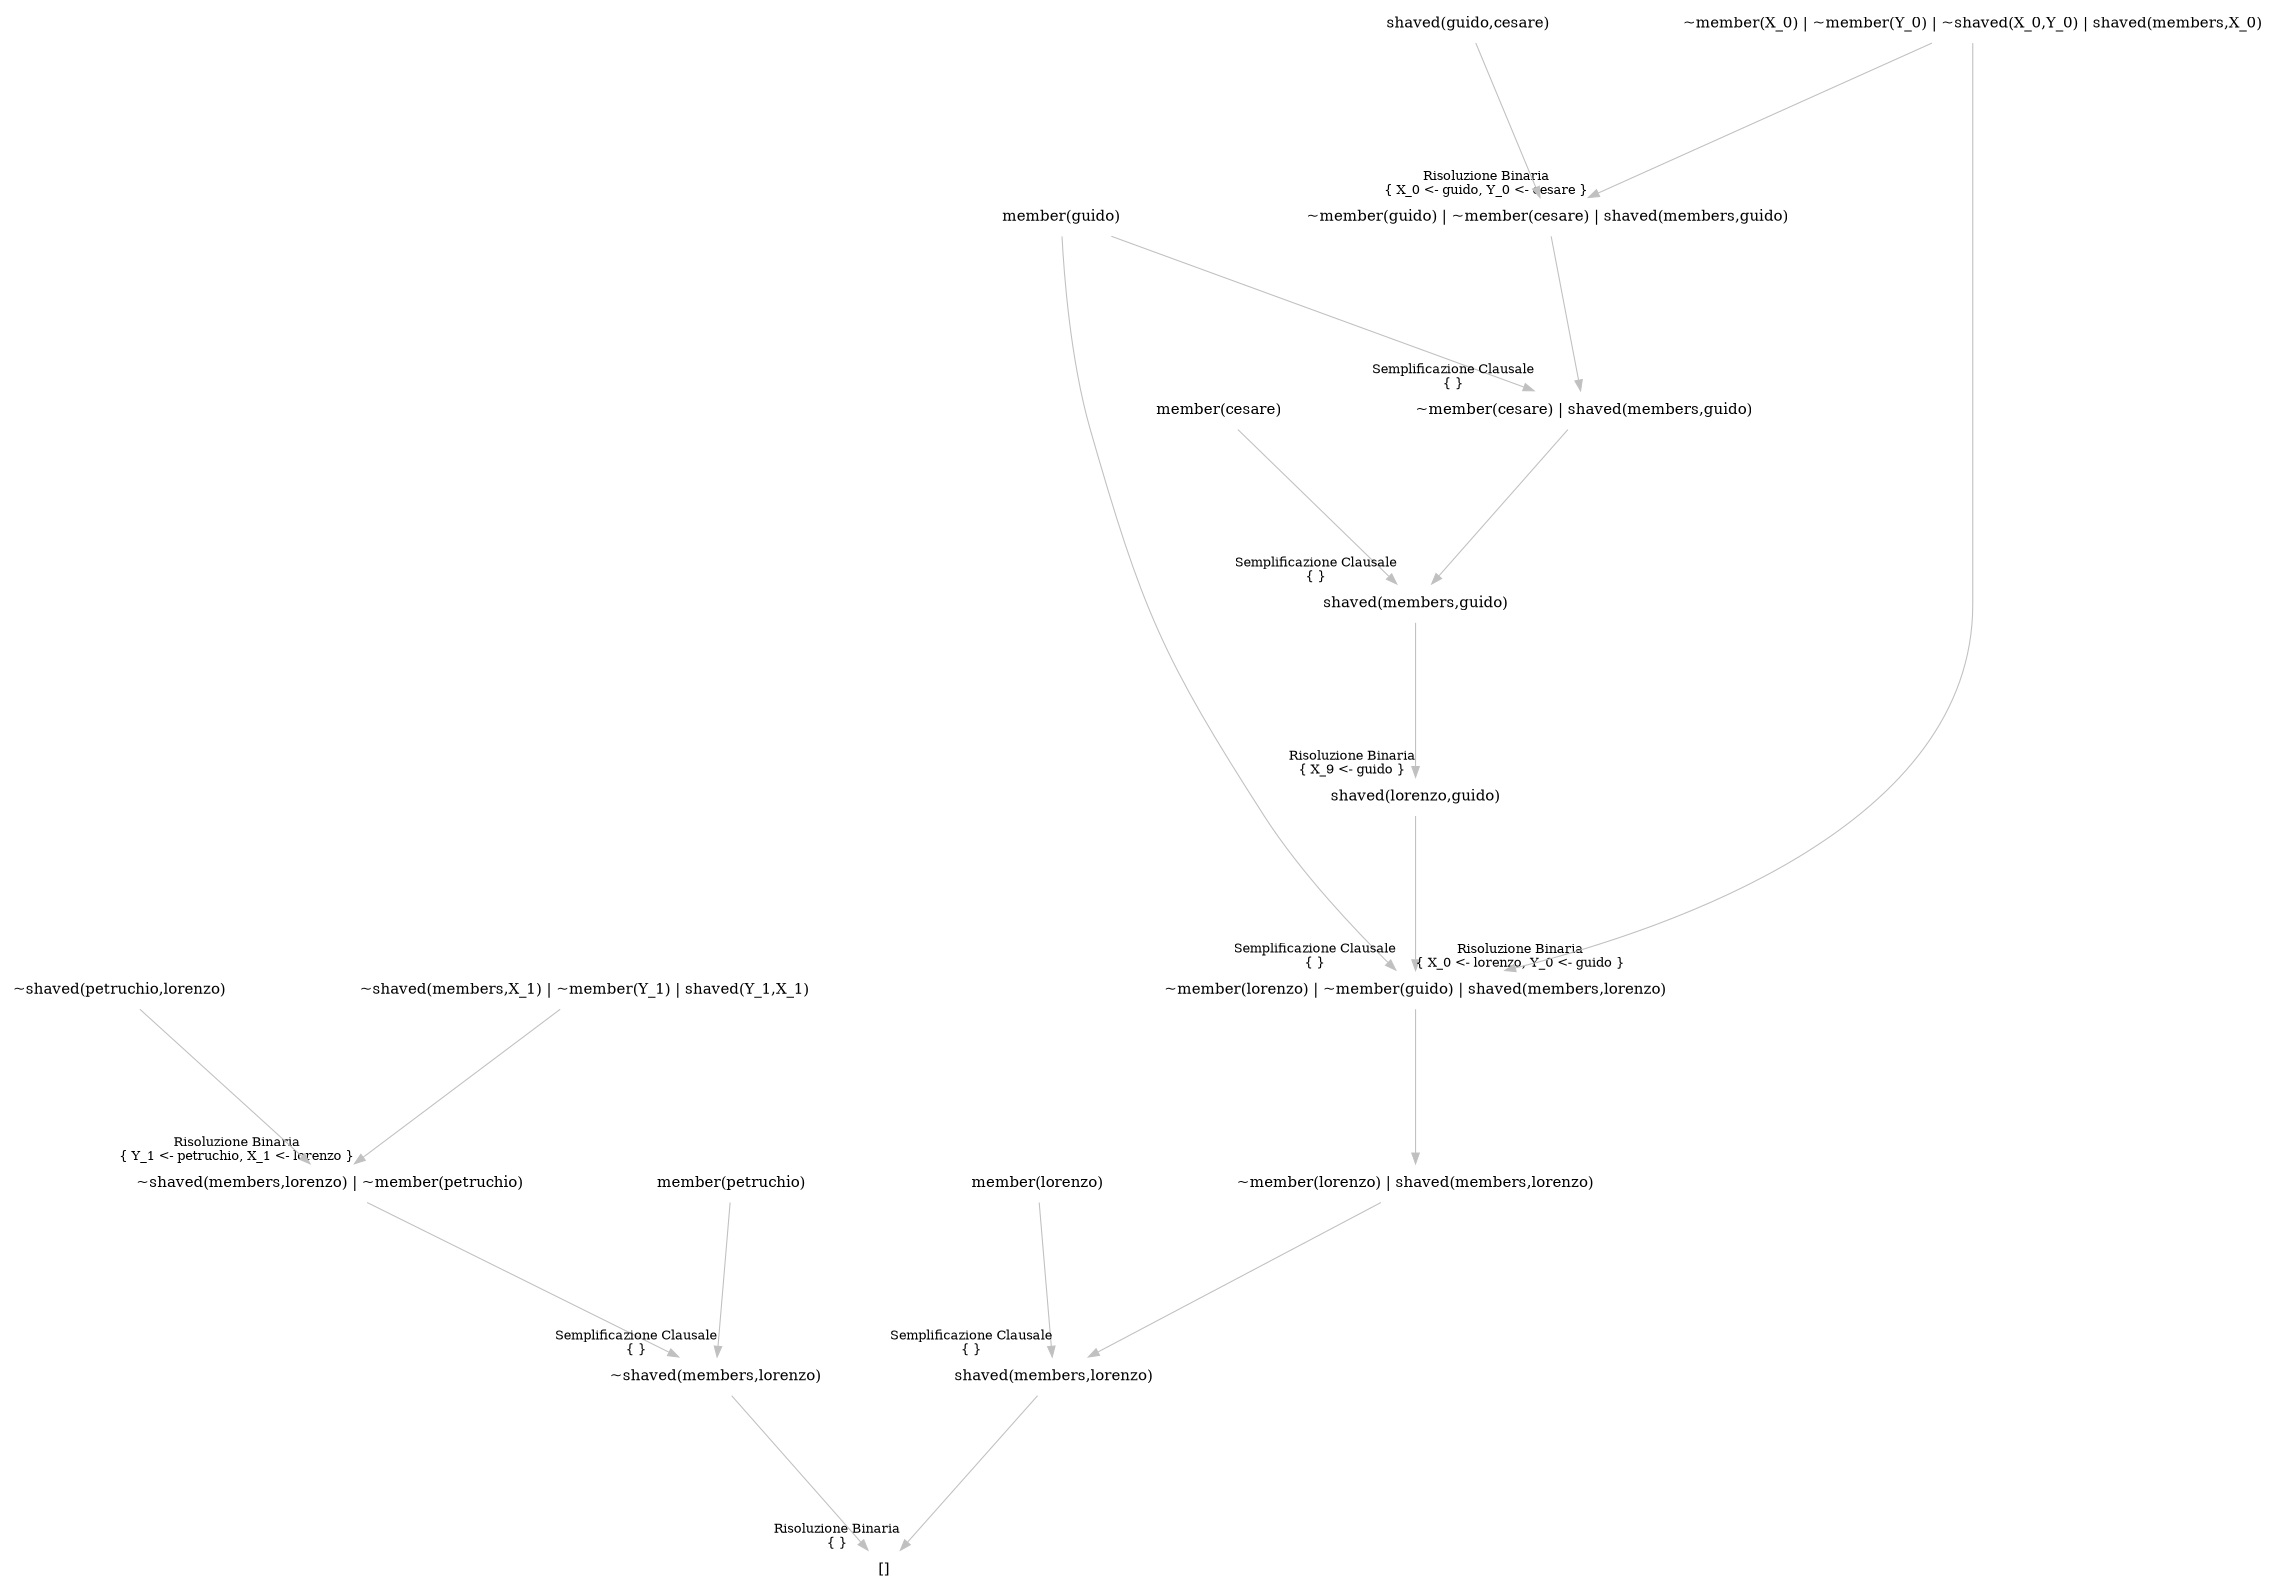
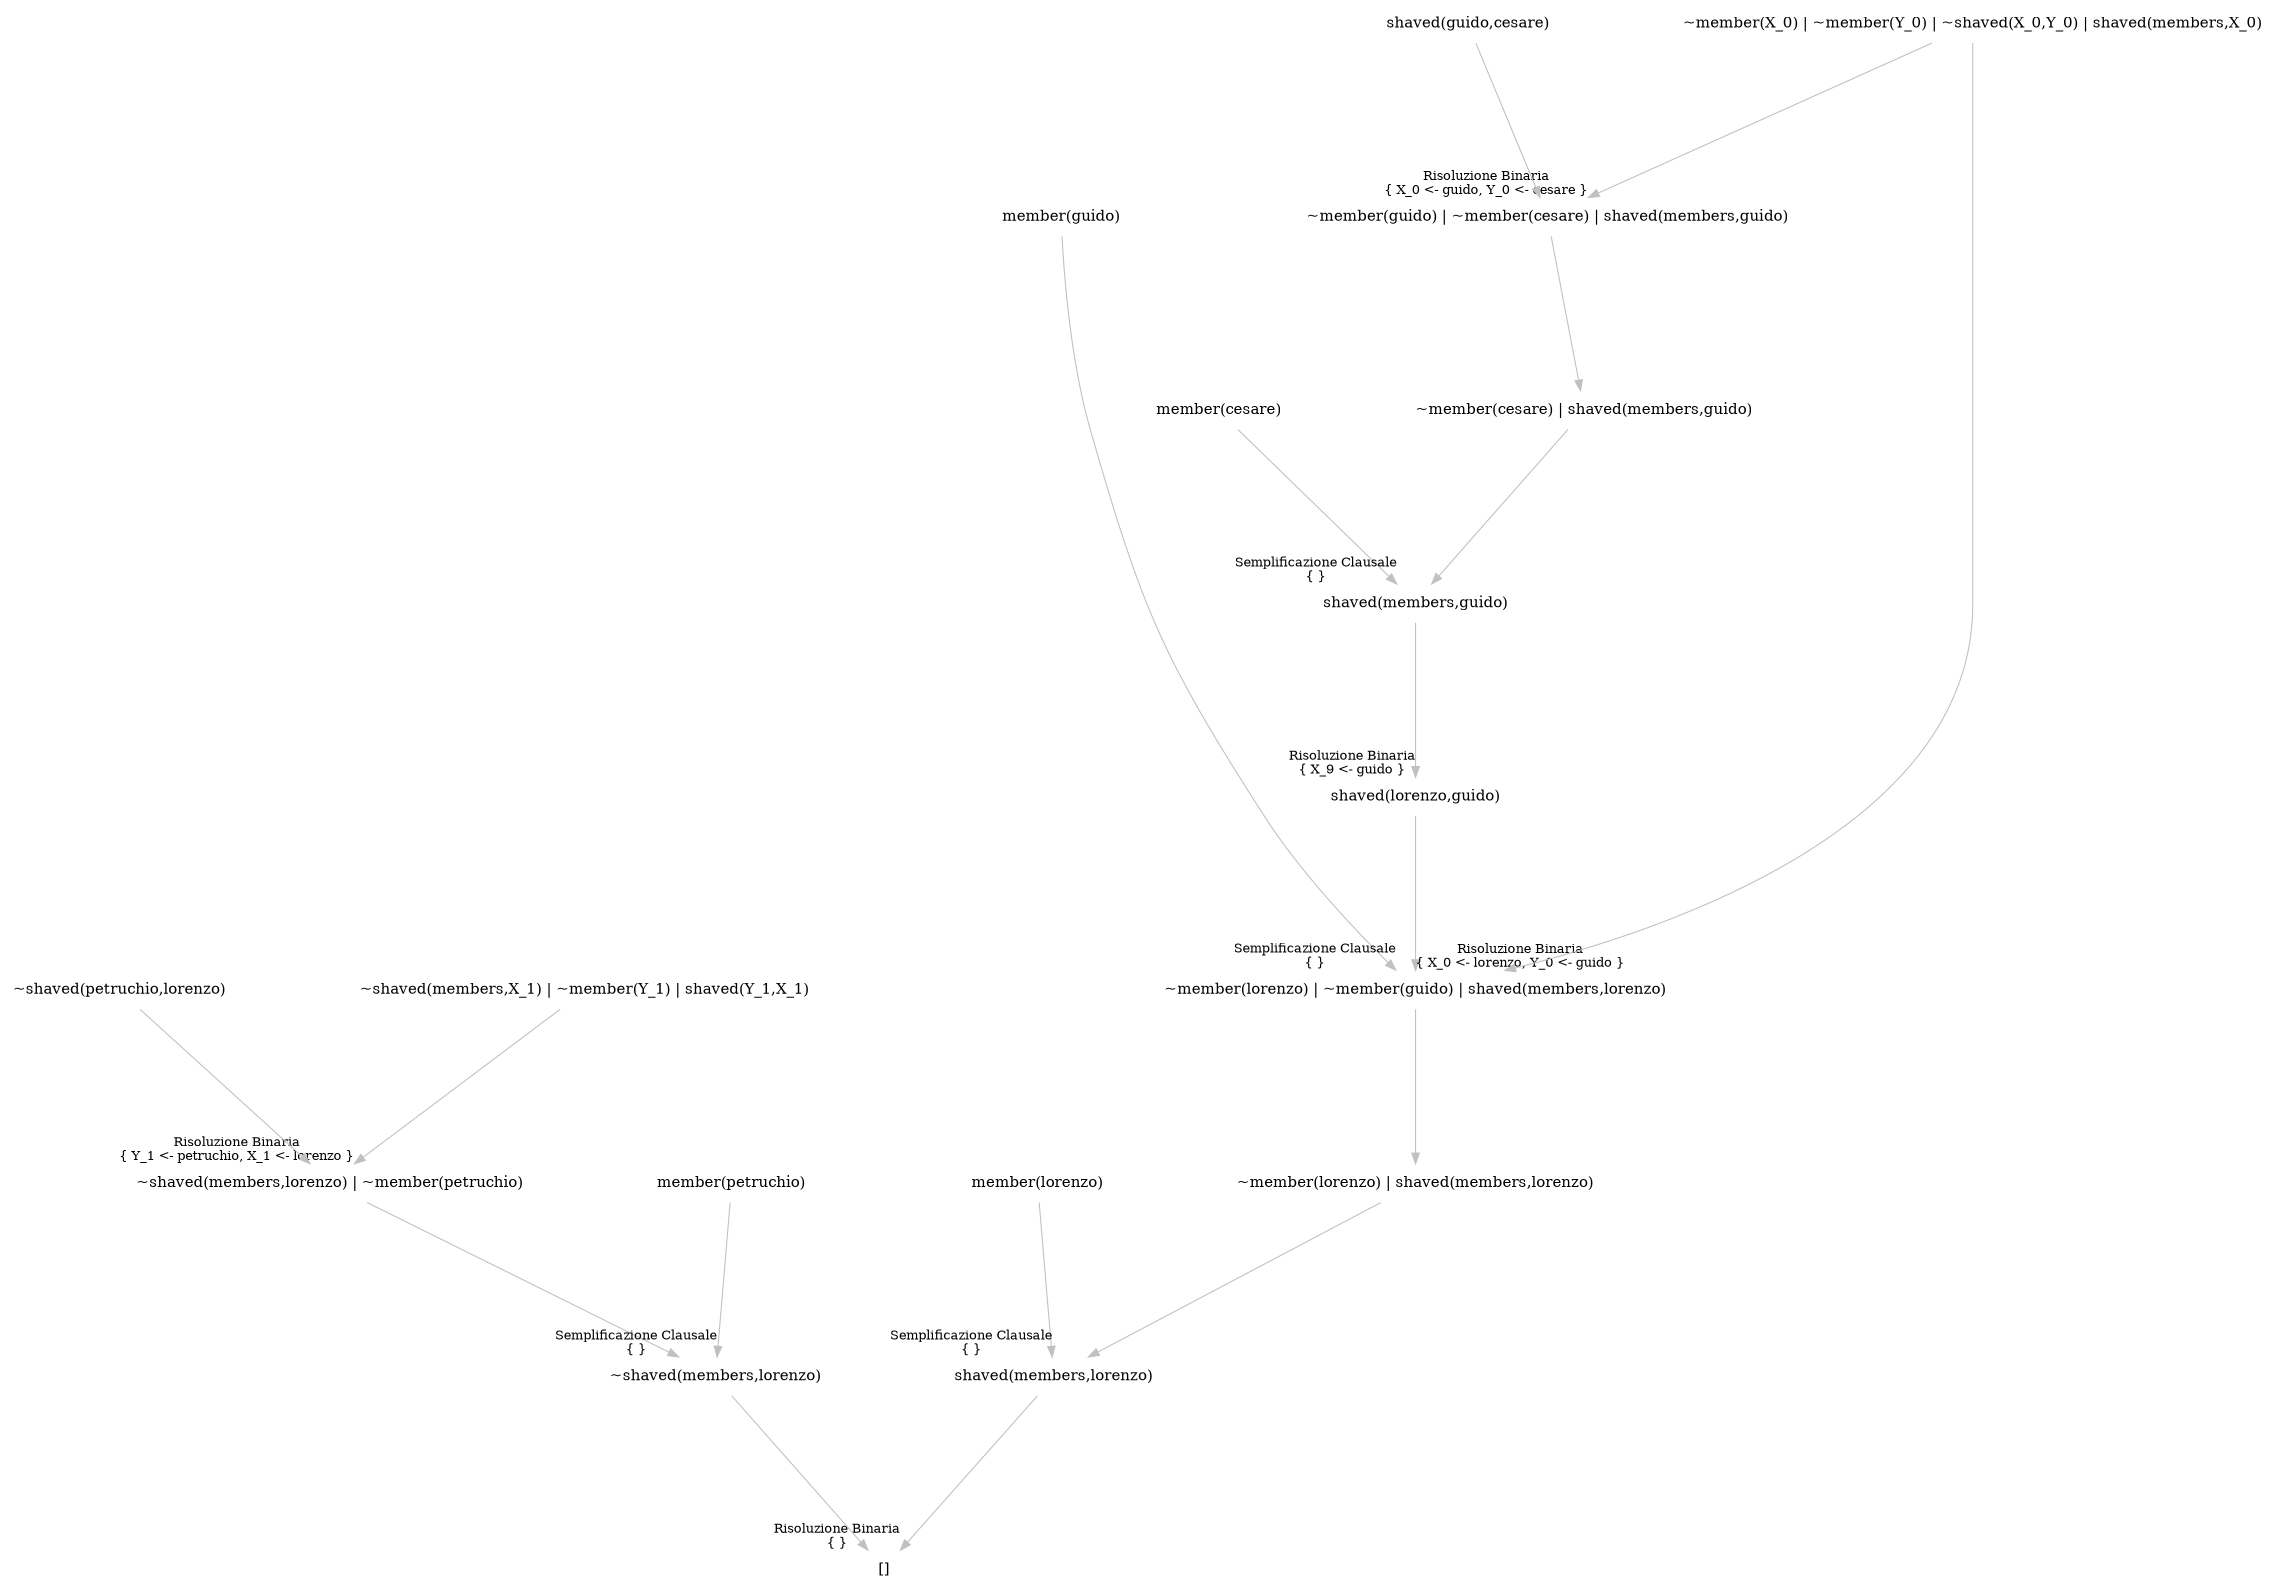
  digraph {
    nodesep=1.5
    ranksep=2
    node [shape=plaintext]
    edge [color=gray labeldistance=6 labelfontcolor=black labelfontsize=12]
    "shaved(members,lorenzo)"
    "[]"
    "member(lorenzo)"
    "~member(lorenzo) | shaved(members,lorenzo)"
    "member(guido)"
    "~member(cesare) | shaved(members,guido)"
    "~member(lorenzo) | ~member(guido) | shaved(members,lorenzo)"
    "shaved(members,guido)"
    "shaved(lorenzo,guido)"
    "member(cesare)"
    "~member(guido) | ~member(cesare) | shaved(members,guido)"
    "~member(X_0) | ~member(Y_0) | ~shaved(X_0,Y_0) | shaved(members,X_0)"
    "shaved(guido,cesare)"
    "~shaved(members,X_1) | ~member(Y_1) | shaved(Y_1,X_1)"
    "~shaved(members,lorenzo) | ~member(petruchio)"
    "~shaved(members,lorenzo)"
    "member(petruchio)"
    "~shaved(petruchio,lorenzo)"
    "shaved(members,lorenzo)" -> "[]" [headlabel="Risoluzione Binaria\n{ }"]
    "member(lorenzo)" -> "shaved(members,lorenzo)" [headlabel="Semplificazione Clausale\n{ }"]
    "~member(lorenzo) | shaved(members,lorenzo)" -> "shaved(members,lorenzo)" [labeldistance="" labelfontcolor="" labelfontsize=""]
-   "member(guido)" -> "~member(cesare) | shaved(members,guido)" [headlabel="Semplificazione Clausale\n{ }"]
    "member(guido)" -> "~member(lorenzo) | ~member(guido) | shaved(members,lorenzo)" [headlabel="Semplificazione Clausale\n{ }"]
    "~member(cesare) | shaved(members,guido)" -> "shaved(members,guido)" [labeldistance="" labelfontcolor="" labelfontsize=""]
    "~member(lorenzo) | ~member(guido) | shaved(members,lorenzo)" -> "~member(lorenzo) | shaved(members,lorenzo)" [labeldistance="" labelfontcolor="" labelfontsize=""]
    "shaved(members,guido)" -> "shaved(lorenzo,guido)" [headlabel="Risoluzione Binaria\n{ X_9 <- guido }"]
    "shaved(lorenzo,guido)" -> "~member(lorenzo) | ~member(guido) | shaved(members,lorenzo)" [headlabel="Risoluzione Binaria\n{ X_0 <- lorenzo, Y_0 <- guido }"]
    "member(cesare)" -> "shaved(members,guido)" [headlabel="Semplificazione Clausale\n{ }"]
    "~member(guido) | ~member(cesare) | shaved(members,guido)" -> "~member(cesare) | shaved(members,guido)" [labeldistance="" labelfontcolor="" labelfontsize=""]
    "~member(X_0) | ~member(Y_0) | ~shaved(X_0,Y_0) | shaved(members,X_0)" -> "~member(lorenzo) | ~member(guido) | shaved(members,lorenzo)" [labeldistance="" labelfontcolor="" labelfontsize=""]
    "~member(X_0) | ~member(Y_0) | ~shaved(X_0,Y_0) | shaved(members,X_0)" -> "~member(guido) | ~member(cesare) | shaved(members,guido)" [headlabel="Risoluzione Binaria\n{ X_0 <- guido, Y_0 <- cesare }"]
    "shaved(guido,cesare)" -> "~member(guido) | ~member(cesare) | shaved(members,guido)" [labeldistance="" labelfontcolor="" labelfontsize=""]
    "~shaved(members,X_1) | ~member(Y_1) | shaved(Y_1,X_1)" -> "~shaved(members,lorenzo) | ~member(petruchio)" [headlabel="Risoluzione Binaria\n{ Y_1 <- petruchio, X_1 <- lorenzo }"]
    "~shaved(members,lorenzo) | ~member(petruchio)" -> "~shaved(members,lorenzo)" [labeldistance="" labelfontcolor="" labelfontsize=""]
    "~shaved(members,lorenzo)" -> "[]" [labeldistance="" labelfontcolor="" labelfontsize=""]
    "member(petruchio)" -> "~shaved(members,lorenzo)" [headlabel="Semplificazione Clausale\n{ }"]
    "~shaved(petruchio,lorenzo)" -> "~shaved(members,lorenzo) | ~member(petruchio)" [labeldistance="" labelfontcolor="" labelfontsize=""]
  }
